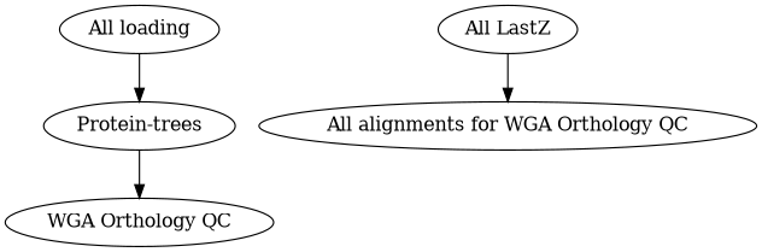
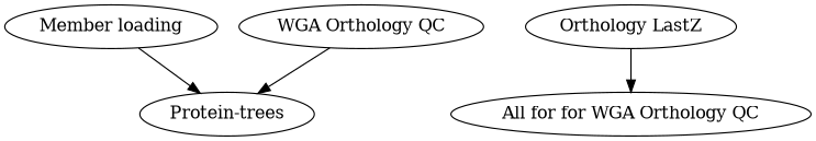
  digraph {
-   "Member loading" [label="All loading"]
-   "All LastZ"
+   "Member loading"
+   "All LastZ" [label="Orthology LastZ"]
    "Protein-trees"
-   "All alignments for WGA Orthology QC"
+   "All alignments for WGA Orthology QC" [label="All for for WGA Orthology QC"]
    "WGA Orthology QC"
    subgraph sub_1 {
      rank=same
      "Member loading"
      "All LastZ"
    }
    "Member loading" -> "Protein-trees"
    "All LastZ" -> "All alignments for WGA Orthology QC"
-   "Protein-trees" -> "WGA Orthology QC"
+   "WGA Orthology QC" -> "Protein-trees"
  }
